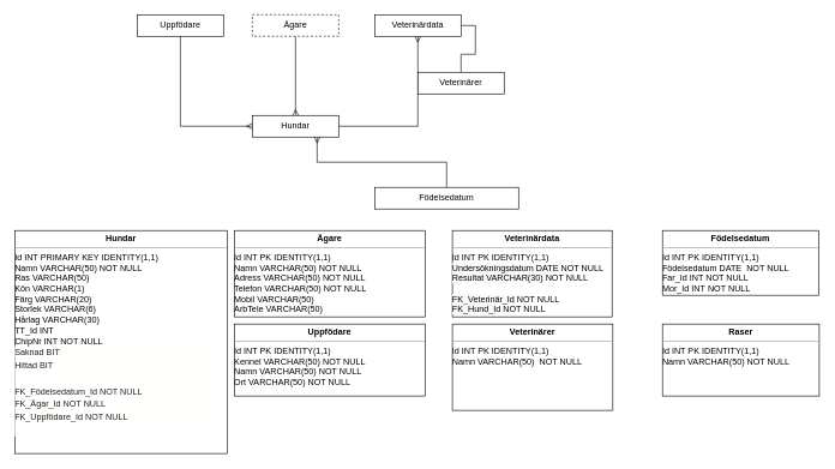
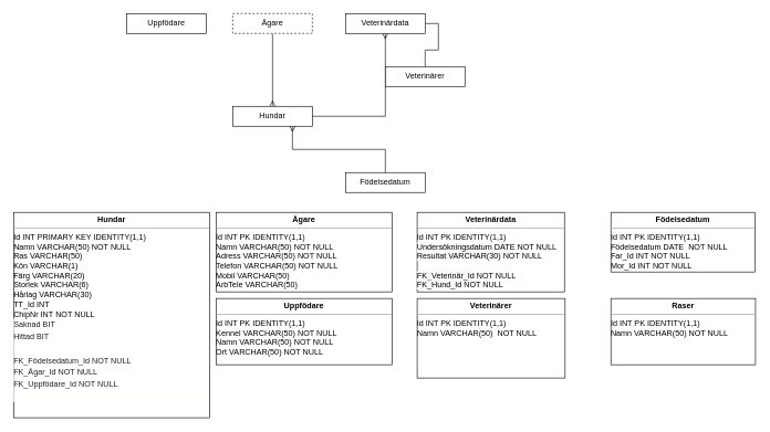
  <mxCell id="0" />
  <mxCell id="1" parent="0" />
  <mxCell id="2" style="edgeStyle=orthogonalEdgeStyle;rounded=0;orthogonalLoop=1;jettySize=auto;html=1;exitX=0.5;exitY=0;exitDx=0;exitDy=0;entryX=0.5;entryY=1;entryDx=0;entryDy=0;endArrow=none;endFill=0;startArrow=ERmany;startFill=0;" parent="1" source="4" target="6" edge="1"><mxGeometry relative="1" as="geometry" /></mxCell>
  <mxCell id="3" style="edgeStyle=orthogonalEdgeStyle;rounded=0;orthogonalLoop=1;jettySize=auto;html=1;exitX=1;exitY=0.5;exitDx=0;exitDy=0;entryX=0.5;entryY=1;entryDx=0;entryDy=0;endArrow=ERmany;endFill=0;" parent="1" source="4" target="8" edge="1"><mxGeometry relative="1" as="geometry"><mxPoint x="580" y="130" as="targetPoint" /></mxGeometry></mxCell>
  <mxCell id="4" value="Hundar" style="rounded=0;whiteSpace=wrap;html=1;" parent="1" vertex="1"><mxGeometry x="350" y="160" width="120" height="30" as="geometry" /></mxCell>
  <mxCell id="5" value="Uppfödare" style="rounded=0;whiteSpace=wrap;html=1;" parent="1" vertex="1"><mxGeometry x="190" y="20" width="120" height="30" as="geometry" /></mxCell>
  <mxCell id="6" value="Ägare" style="rounded=0;whiteSpace=wrap;html=1;dashed=1;" parent="1" vertex="1"><mxGeometry x="350" y="20" width="120" height="30" as="geometry" /></mxCell>
  <mxCell id="7" style="edgeStyle=orthogonalEdgeStyle;rounded=0;orthogonalLoop=1;jettySize=auto;html=1;exitX=1;exitY=0.5;exitDx=0;exitDy=0;endArrow=none;endFill=0;" parent="1" source="8" target="19" edge="1"><mxGeometry relative="1" as="geometry" /></mxCell>
  <mxCell id="8" value="Veterinärdata" style="rounded=0;whiteSpace=wrap;html=1;" parent="1" vertex="1"><mxGeometry x="520" y="20" width="120" height="30" as="geometry" /></mxCell>
  <mxCell id="9" value="&lt;p style=&quot;margin: 4px 0px 0px ; text-align: center&quot;&gt;&lt;b&gt;&lt;font style=&quot;font-size: 12px&quot;&gt;Hundar&lt;/font&gt;&lt;/b&gt;&lt;/p&gt;&lt;hr size=&quot;1&quot;&gt;&lt;font style=&quot;font-size: 12px&quot;&gt;Id INT PRIMARY KEY IDENTITY(1,1)&lt;br&gt;Namn VARCHAR(50) NOT NULL&lt;br&gt;Ras VARCHAR(50)&lt;br&gt;Kön VARCHAR(1)&lt;br&gt;Färg VARCHAR(20)&lt;br&gt;Storlek VARCHAR(6)&lt;br&gt;Hårlag VARCHAR(30)&lt;br&gt;TT_Id INT&lt;br&gt;ChipNr INT&amp;nbsp;NOT NULL&lt;br&gt;&lt;div style=&quot;color: rgb(33 , 33 , 33) ; background-color: rgb(255 , 255 , 254) ; line-height: 18px ; white-space: pre&quot;&gt;Saknad BIT&lt;/div&gt;&lt;div style=&quot;color: rgb(33 , 33 , 33) ; background-color: rgb(255 , 255 , 254) ; line-height: 18px ; white-space: pre&quot;&gt;Hittad BIT&lt;/div&gt;&lt;div style=&quot;color: rgb(33 , 33 , 33) ; background-color: rgb(255 , 255 , 254) ; line-height: 18px ; white-space: pre&quot;&gt;&lt;br&gt;&lt;/div&gt;&lt;/font&gt;&lt;div style=&quot;color: rgb(33 , 33 , 33) ; background-color: rgb(255 , 255 , 254) ; line-height: 18px ; white-space: pre&quot;&gt;&lt;font style=&quot;font-size: 12px&quot;&gt;FK_Födelsedatum_Id NOT NULL&lt;/font&gt;&lt;/div&gt;&lt;div style=&quot;color: rgb(33 , 33 , 33) ; background-color: rgb(255 , 255 , 254) ; line-height: 18px ; white-space: pre&quot;&gt;&lt;font style=&quot;font-size: 12px&quot;&gt;FK_Ägar_Id NOT NULL&lt;/font&gt;&lt;/div&gt;&lt;div style=&quot;color: rgb(33 , 33 , 33) ; background-color: rgb(255 , 255 , 254) ; line-height: 18px ; white-space: pre&quot;&gt;&lt;div style=&quot;line-height: 18px&quot;&gt;FK_Uppfödare_Id NOT NULL&lt;/div&gt;&lt;div style=&quot;line-height: 18px&quot;&gt;&lt;br&gt;&lt;/div&gt;&lt;/div&gt;" style="verticalAlign=top;align=left;overflow=fill;fontSize=12;fontFamily=Helvetica;html=1;" parent="1" vertex="1"><mxGeometry x="20" y="320" width="295" height="310" as="geometry" /></mxCell>
  <mxCell id="10" value="&lt;p style=&quot;margin: 0px ; margin-top: 4px ; text-align: center&quot;&gt;&lt;b&gt;Ägare&lt;/b&gt;&lt;/p&gt;&lt;hr size=&quot;1&quot;&gt;Id INT PK IDENTITY(1,1)&lt;br&gt;Namn VARCHAR(50)&amp;nbsp;NOT NULL&lt;br&gt;Adress VARCHAR(50)&amp;nbsp;NOT NULL&lt;br&gt;Telefon VARCHAR(50)&amp;nbsp;NOT NULL&amp;nbsp;&lt;br&gt;Mobil VARCHAR(50)&lt;br&gt;ArbTele VARCHAR(50)" style="verticalAlign=top;align=left;overflow=fill;fontSize=12;fontFamily=Helvetica;html=1;" parent="1" vertex="1"><mxGeometry x="325" y="320" width="265" height="120" as="geometry" /></mxCell>
  <mxCell id="11" value="&lt;p style=&quot;margin: 0px ; margin-top: 4px ; text-align: center&quot;&gt;&lt;b&gt;&lt;font style=&quot;font-size: 12px&quot;&gt;Veterinärdata&lt;/font&gt;&lt;/b&gt;&lt;/p&gt;&lt;hr size=&quot;1&quot;&gt;&lt;font style=&quot;font-size: 12px&quot;&gt;Id INT PK IDENTITY(1,1)&lt;br&gt;&lt;span style=&quot;font-family: &amp;#34;arial&amp;#34; , &amp;#34;verdana&amp;#34; , &amp;#34;helvetica&amp;#34; , sans-serif ; white-space: normal ; background-color: rgb(249 , 249 , 249)&quot;&gt;U&lt;/span&gt;&lt;span style=&quot;font-family: &amp;#34;arial&amp;#34; , &amp;#34;verdana&amp;#34; , &amp;#34;helvetica&amp;#34; , sans-serif ; white-space: normal ; background-color: rgb(249 , 249 , 249)&quot;&gt;ndersökningsdatum DATE&lt;/span&gt;&amp;nbsp;NOT NULL&lt;br&gt;&lt;span style=&quot;font-family: &amp;#34;arial&amp;#34; , &amp;#34;verdana&amp;#34; , &amp;#34;helvetica&amp;#34; , sans-serif ; background-color: rgb(249 , 249 , 249)&quot;&gt;Resultat VARCHAR(&lt;/span&gt;&lt;span style=&quot;font-family: &amp;#34;arial&amp;#34; , &amp;#34;verdana&amp;#34; , &amp;#34;helvetica&amp;#34; , sans-serif ; background-color: rgb(249 , 249 , 249)&quot;&gt;30&lt;/span&gt;&lt;span style=&quot;font-family: &amp;#34;arial&amp;#34; , &amp;#34;verdana&amp;#34; , &amp;#34;helvetica&amp;#34; , sans-serif ; background-color: rgb(249 , 249 , 249)&quot;&gt;)&lt;/span&gt;&amp;nbsp;NOT NULL&lt;span style=&quot;font-family: &amp;#34;arial&amp;#34; , &amp;#34;verdana&amp;#34; , &amp;#34;helvetica&amp;#34; , sans-serif ; background-color: rgb(249 , 249 , 249)&quot;&gt;&lt;br&gt;&lt;br&gt;FK_Veterinär_Id&lt;/span&gt;&amp;nbsp;NOT NULL&lt;span style=&quot;font-family: &amp;#34;arial&amp;#34; , &amp;#34;verdana&amp;#34; , &amp;#34;helvetica&amp;#34; , sans-serif ; background-color: rgb(249 , 249 , 249)&quot;&gt;&lt;br&gt;&lt;/span&gt;&lt;span style=&quot;font-family: &amp;#34;arial&amp;#34; , &amp;#34;verdana&amp;#34; , &amp;#34;helvetica&amp;#34; , sans-serif ; background-color: rgb(249 , 249 , 249)&quot;&gt;FK_Hund_Id&lt;/span&gt;&amp;nbsp;NOT NULL&lt;br style=&quot;font-family: &amp;#34;arial&amp;#34; , &amp;#34;verdana&amp;#34; , &amp;#34;helvetica&amp;#34; , sans-serif&quot;&gt;&lt;/font&gt;" style="verticalAlign=top;align=left;overflow=fill;fontSize=12;fontFamily=Helvetica;html=1;" parent="1" vertex="1"><mxGeometry x="628" y="320" width="222" height="120" as="geometry" /></mxCell>
  <mxCell id="12" value="&lt;p style=&quot;margin: 0px ; margin-top: 4px ; text-align: center&quot;&gt;&lt;b&gt;Uppfödare&lt;/b&gt;&lt;/p&gt;&lt;hr size=&quot;1&quot;&gt;Id INT PK IDENTITY(1,1)&lt;br&gt;Kennel VARCHAR(50)&amp;nbsp;NOT NULL&lt;br&gt;Namn VARCHAR(50)&amp;nbsp;NOT NULL&lt;br&gt;Ort VARCHAR(50)&amp;nbsp;NOT NULL" style="verticalAlign=top;align=left;overflow=fill;fontSize=12;fontFamily=Helvetica;html=1;" parent="1" vertex="1"><mxGeometry x="325" y="450" width="265" height="100" as="geometry" /></mxCell>
  <mxCell id="13" value="&lt;p style=&quot;margin: 0px ; margin-top: 4px ; text-align: center&quot;&gt;&lt;b&gt;Raser&lt;/b&gt;&lt;/p&gt;&lt;hr size=&quot;1&quot;&gt;Id INT PK IDENTITY(1,1)&lt;br&gt;Namn VARCHAR(50) NOT NULL" style="verticalAlign=top;align=left;overflow=fill;fontSize=12;fontFamily=Helvetica;html=1;" parent="1" vertex="1"><mxGeometry x="920" y="450" width="218" height="100" as="geometry" /></mxCell>
- <mxCell id="14" style="edgeStyle=orthogonalEdgeStyle;rounded=0;orthogonalLoop=1;jettySize=auto;html=1;exitX=0;exitY=0.5;exitDx=0;exitDy=0;entryX=0.5;entryY=1;entryDx=0;entryDy=0;startArrow=ERmany;startFill=0;endArrow=none;endFill=0;" parent="1" source="4" target="5" edge="1"><mxGeometry relative="1" as="geometry"><mxPoint x="250" y="100" as="sourcePoint" /></mxGeometry></mxCell>
  <mxCell id="15" style="edgeStyle=orthogonalEdgeStyle;rounded=0;orthogonalLoop=1;jettySize=auto;html=1;exitX=0.5;exitY=0;exitDx=0;exitDy=0;entryX=0.75;entryY=1;entryDx=0;entryDy=0;startArrow=none;startFill=0;endArrow=ERmany;endFill=0;" parent="1" source="16" target="4" edge="1"><mxGeometry relative="1" as="geometry" /></mxCell>
- <mxCell id="16" value="Födelsedatum" style="rounded=0;whiteSpace=wrap;html=1;" parent="1" vertex="1"><mxGeometry x="520" y="260" width="200" height="30" as="geometry" /></mxCell>
+ <mxCell id="16" value="Födelsedatum" style="rounded=0;whiteSpace=wrap;html=1;" parent="1" vertex="1"><mxGeometry x="520" y="260" width="120" height="30" as="geometry" /></mxCell>
  <mxCell id="17" value="&lt;p style=&quot;margin: 0px ; margin-top: 4px ; text-align: center&quot;&gt;&lt;b&gt;Födelsedatum&lt;/b&gt;&lt;/p&gt;&lt;hr size=&quot;1&quot;&gt;Id INT PK IDENTITY(1,1)&lt;br&gt;Födelsedatum DATE&amp;nbsp;&amp;nbsp;NOT NULL&lt;br&gt;Far_Id INT&amp;nbsp;NOT NULL&lt;br&gt;Mor_Id INT&amp;nbsp;NOT NULL" style="verticalAlign=top;align=left;overflow=fill;fontSize=12;fontFamily=Helvetica;html=1;" parent="1" vertex="1"><mxGeometry x="920" y="320" width="217" height="90" as="geometry" /></mxCell>
  <mxCell id="18" value="&lt;p style=&quot;margin: 0px ; margin-top: 4px ; text-align: center&quot;&gt;&lt;b&gt;&lt;font style=&quot;font-size: 12px&quot;&gt;Veterinärer&lt;/font&gt;&lt;/b&gt;&lt;/p&gt;&lt;hr size=&quot;1&quot;&gt;Id INT PK IDENTITY(1,1)&lt;br&gt;Namn VARCHAR(50)&amp;nbsp;&amp;nbsp;NOT NULL" style="verticalAlign=top;align=left;overflow=fill;fontSize=12;fontFamily=Helvetica;html=1;" parent="1" vertex="1"><mxGeometry x="628" y="450" width="223" height="120" as="geometry" /></mxCell>
  <mxCell id="19" value="Veterinärer" style="rounded=0;whiteSpace=wrap;html=1;" parent="1" vertex="1"><mxGeometry x="580" y="100" width="120" height="30" as="geometry" /></mxCell>
